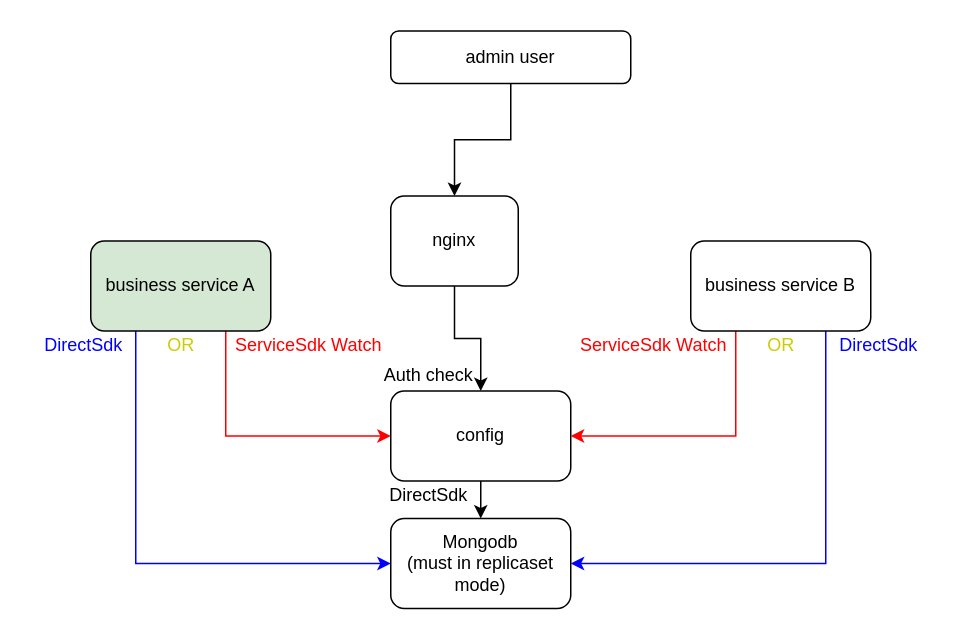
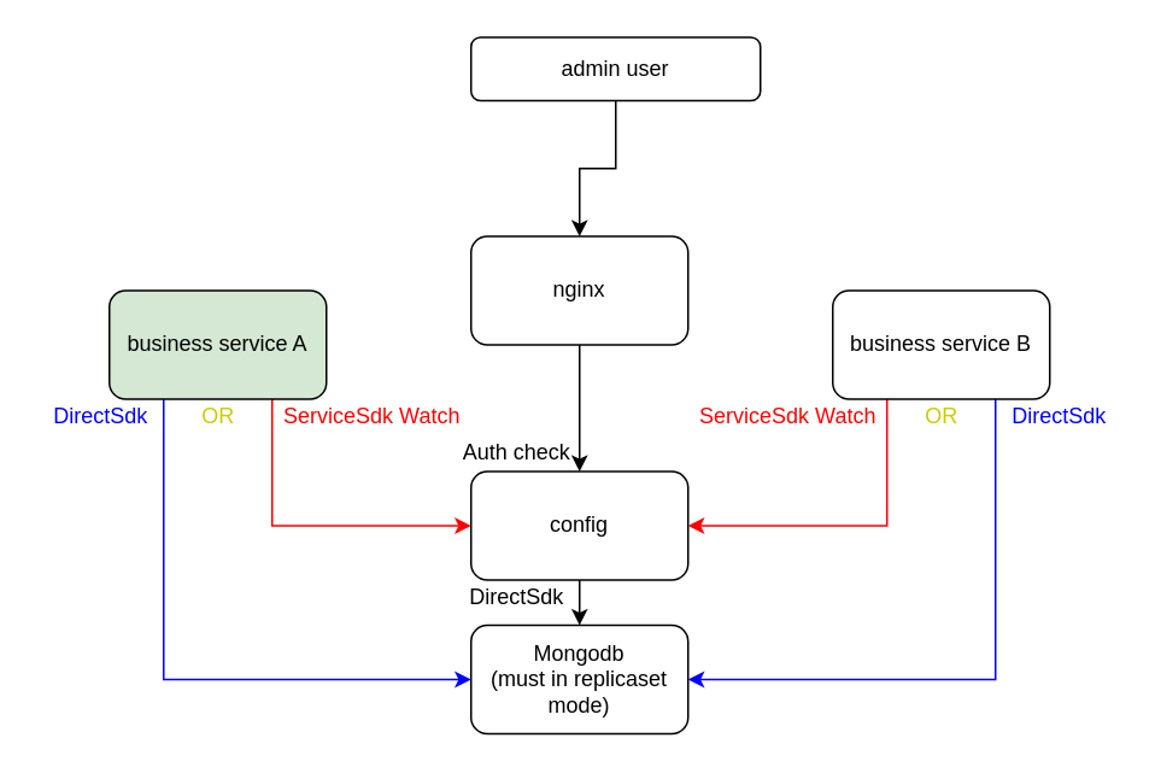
  <mxCell id="0" />
  <mxCell id="1" parent="0" />
  <mxCell id="2" value="Mongodb&lt;br&gt;(must in replicaset mode)" style="rounded=1;whiteSpace=wrap;html=1;" vertex="1" parent="1"><mxGeometry x="260" y="345" width="120" height="60" as="geometry" /></mxCell>
  <mxCell id="3" style="edgeStyle=orthogonalEdgeStyle;rounded=0;orthogonalLoop=1;jettySize=auto;html=1;exitX=0.5;exitY=1;exitDx=0;exitDy=0;entryX=0.5;entryY=0;entryDx=0;entryDy=0;fontColor=#FF0000;strokeColor=#000000;" edge="1" parent="1" source="4" target="2"><mxGeometry relative="1" as="geometry" /></mxCell>
  <mxCell id="4" value="config" style="rounded=1;whiteSpace=wrap;html=1;" vertex="1" parent="1"><mxGeometry x="260" y="260" width="120" height="60" as="geometry" /></mxCell>
  <mxCell id="5" value="DirectSdk" style="text;html=1;align=center;verticalAlign=middle;resizable=0;points=[];autosize=1;strokeColor=none;fillColor=none;" vertex="1" parent="1"><mxGeometry x="250" y="320" width="70" height="20" as="geometry" /></mxCell>
  <mxCell id="6" style="edgeStyle=orthogonalEdgeStyle;rounded=0;orthogonalLoop=1;jettySize=auto;html=1;exitX=0.75;exitY=1;exitDx=0;exitDy=0;entryX=0;entryY=0.5;entryDx=0;entryDy=0;fontColor=#FF0000;strokeColor=#FF0000;" edge="1" parent="1" source="8" target="4"><mxGeometry relative="1" as="geometry" /></mxCell>
  <mxCell id="7" style="edgeStyle=orthogonalEdgeStyle;rounded=0;orthogonalLoop=1;jettySize=auto;html=1;exitX=0.25;exitY=1;exitDx=0;exitDy=0;entryX=0;entryY=0.5;entryDx=0;entryDy=0;fontColor=#FF0000;strokeColor=#0000FF;" edge="1" parent="1" source="8" target="2"><mxGeometry relative="1" as="geometry" /></mxCell>
  <mxCell id="8" value="business service A" style="rounded=1;whiteSpace=wrap;html=1;fillColor=#d5e8d4;" vertex="1" parent="1"><mxGeometry x="60" y="160" width="120" height="60" as="geometry" /></mxCell>
  <mxCell id="9" style="edgeStyle=orthogonalEdgeStyle;rounded=0;orthogonalLoop=1;jettySize=auto;html=1;exitX=0.25;exitY=1;exitDx=0;exitDy=0;entryX=1;entryY=0.5;entryDx=0;entryDy=0;fontColor=#FF0000;strokeColor=#FF0000;" edge="1" parent="1" source="11" target="4"><mxGeometry relative="1" as="geometry" /></mxCell>
  <mxCell id="10" style="edgeStyle=orthogonalEdgeStyle;rounded=0;orthogonalLoop=1;jettySize=auto;html=1;exitX=0.75;exitY=1;exitDx=0;exitDy=0;entryX=1;entryY=0.5;entryDx=0;entryDy=0;fontColor=#FF0000;strokeColor=#0000FF;" edge="1" parent="1" source="11" target="2"><mxGeometry relative="1" as="geometry" /></mxCell>
  <mxCell id="11" value="business service B" style="rounded=1;whiteSpace=wrap;html=1;" vertex="1" parent="1"><mxGeometry x="460" y="160" width="120" height="60" as="geometry" /></mxCell>
  <mxCell id="12" value="&lt;font color=&quot;#ff0000&quot;&gt;ServiceSdk Watch&lt;/font&gt;" style="text;html=1;align=center;verticalAlign=middle;resizable=0;points=[];autosize=1;strokeColor=none;fillColor=none;" vertex="1" parent="1"><mxGeometry x="150" y="220" width="110" height="20" as="geometry" /></mxCell>
  <mxCell id="13" value="&lt;font color=&quot;#0000ff&quot;&gt;DirectSdk&lt;/font&gt;" style="text;html=1;align=center;verticalAlign=middle;resizable=0;points=[];autosize=1;strokeColor=none;fillColor=none;" vertex="1" parent="1"><mxGeometry x="550" y="220" width="70" height="20" as="geometry" /></mxCell>
  <mxCell id="14" value="&lt;font color=&quot;#0000ff&quot;&gt;DirectSdk&lt;/font&gt;" style="text;html=1;align=center;verticalAlign=middle;resizable=0;points=[];autosize=1;strokeColor=none;fillColor=none;" vertex="1" parent="1"><mxGeometry x="20" y="220" width="70" height="20" as="geometry" /></mxCell>
  <mxCell id="15" value="&lt;font color=&quot;#cccc00&quot;&gt;OR&lt;/font&gt;" style="text;html=1;align=center;verticalAlign=middle;resizable=0;points=[];autosize=1;strokeColor=none;fillColor=none;fontColor=#0000FF;" vertex="1" parent="1"><mxGeometry x="105" y="220" width="30" height="20" as="geometry" /></mxCell>
  <mxCell id="16" value="&lt;font color=&quot;#cccc00&quot;&gt;OR&lt;/font&gt;" style="text;html=1;align=center;verticalAlign=middle;resizable=0;points=[];autosize=1;strokeColor=none;fillColor=none;fontColor=#0000FF;" vertex="1" parent="1"><mxGeometry x="505" y="220" width="30" height="20" as="geometry" /></mxCell>
  <mxCell id="17" value="&lt;font color=&quot;#ff0000&quot;&gt;ServiceSdk Watch&lt;/font&gt;" style="text;html=1;align=center;verticalAlign=middle;resizable=0;points=[];autosize=1;strokeColor=none;fillColor=none;" vertex="1" parent="1"><mxGeometry x="380" y="220" width="110" height="20" as="geometry" /></mxCell>
  <mxCell id="18" style="edgeStyle=orthogonalEdgeStyle;rounded=0;orthogonalLoop=1;jettySize=auto;html=1;exitX=0.5;exitY=1;exitDx=0;exitDy=0;entryX=0.5;entryY=0;entryDx=0;entryDy=0;fontColor=#000000;strokeColor=#000000;" edge="1" parent="1" source="19" target="4"><mxGeometry relative="1" as="geometry" /></mxCell>
- <mxCell id="19" value="&lt;font color=&quot;#000000&quot;&gt;nginx&lt;/font&gt;" style="rounded=1;whiteSpace=wrap;html=1;fontColor=#FF0000;" vertex="1" parent="1"><mxGeometry x="260" y="130" width="85" height="60" as="geometry" /></mxCell>
+ <mxCell id="19" value="&lt;font color=&quot;#000000&quot;&gt;nginx&lt;/font&gt;" style="rounded=1;whiteSpace=wrap;html=1;fontColor=#FF0000;" vertex="1" parent="1"><mxGeometry x="260" y="130" width="120" height="60" as="geometry" /></mxCell>
  <mxCell id="20" style="edgeStyle=orthogonalEdgeStyle;rounded=0;orthogonalLoop=1;jettySize=auto;html=1;exitX=0.5;exitY=1;exitDx=0;exitDy=0;fontColor=#000000;strokeColor=#000000;" edge="1" parent="1" source="21" target="19"><mxGeometry relative="1" as="geometry" /></mxCell>
  <mxCell id="21" value="admin user" style="rounded=1;whiteSpace=wrap;html=1;fontColor=#000000;" vertex="1" parent="1"><mxGeometry x="260" y="20" width="160" height="35" as="geometry" /></mxCell>
  <mxCell id="22" value="Auth check" style="text;html=1;align=center;verticalAlign=middle;resizable=0;points=[];autosize=1;strokeColor=none;fillColor=none;fontColor=#000000;" vertex="1" parent="1"><mxGeometry x="250" y="240" width="70" height="20" as="geometry" /></mxCell>
